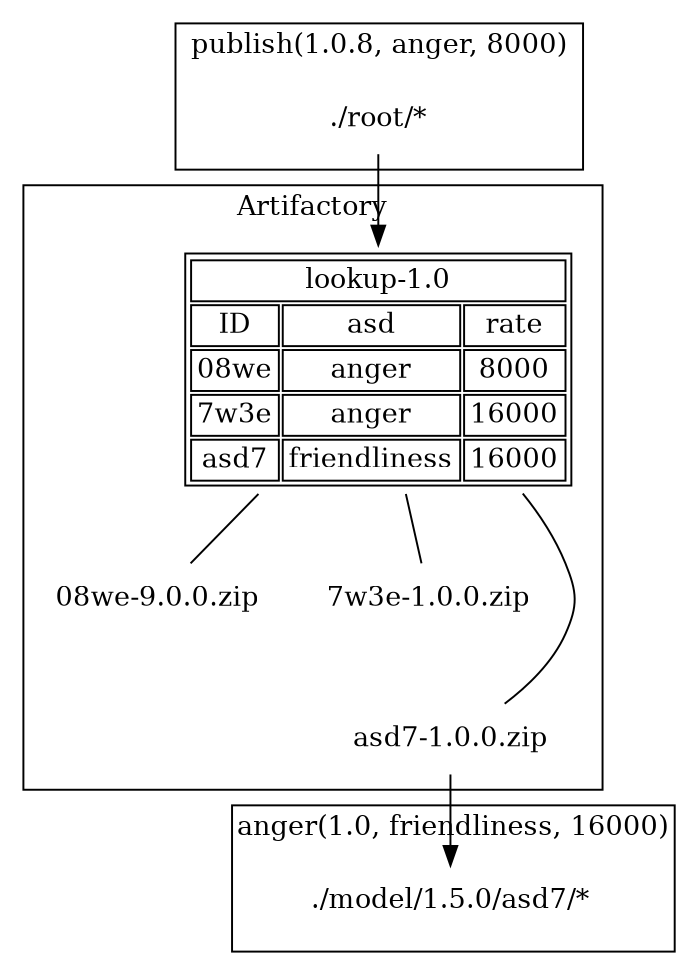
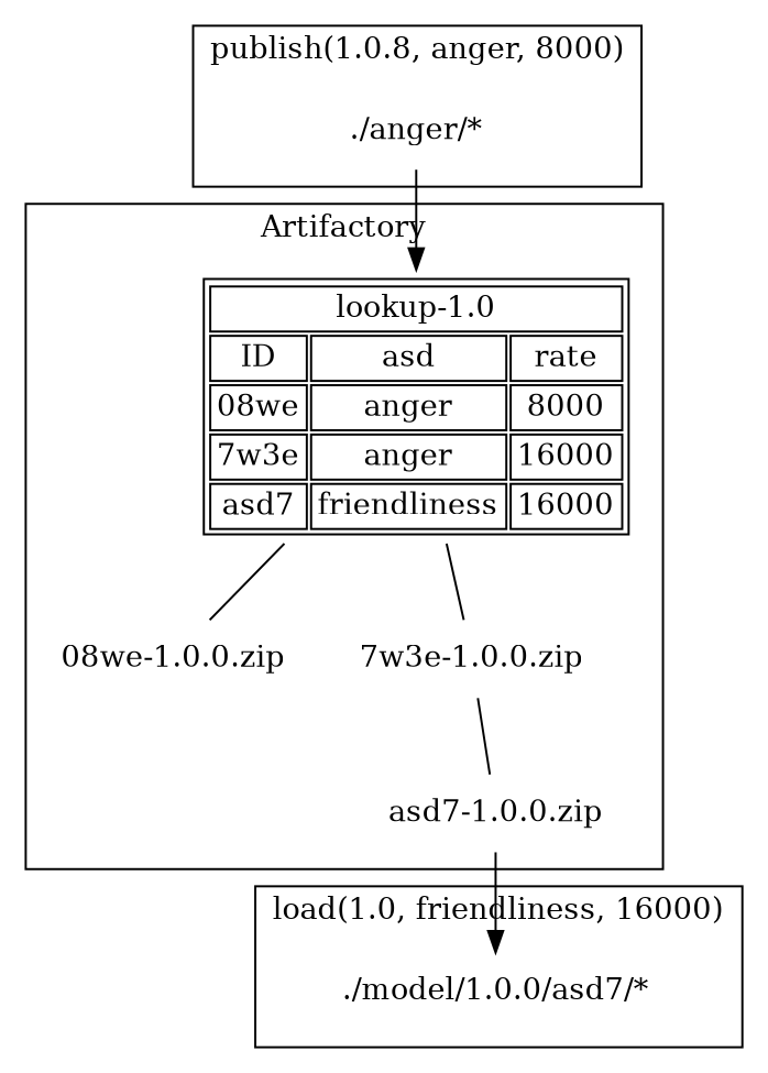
  digraph {
    compound=true
    node [shape=none]
    edge [arrowhead=none arrowtail=none]
    n1 [label=<               <table>                 <tr><td colspan='3'>lookup-1.0</td></tr>                 <tr><td>ID</td><td>asd</td><td>rate</td></tr>                 <tr><td>08we</td><td>anger</td><td>8000</td></tr>                 <tr><td>7w3e</td><td>anger</td><td>16000</td></tr>                 <tr><td>asd7</td><td>friendliness</td><td>16000</td></tr>               </table>             >]
-   n2 [label="08we-9.0.0.zip"]
+   n2 [label="08we-1.0.0.zip"]
    n3 [label="7w3e-1.0.0.zip"]
    n4 [label="asd7-1.0.0.zip"]
-   n5 [label="./root/*"]
-   n6 [label="./model/1.5.0/asd7/*"]
+   n5 [label="./anger/*"]
+   n6 [label="./model/1.0.0/asd7/*"]
    subgraph cluster_1 {
      label=Artifactory
      n1
      n2
      n3
      n4
    }
    subgraph cluster_2 {
      label="publish(1.0.8, anger, 8000)"
      n5
    }
    subgraph cluster_3 {
-     label="anger(1.0, friendliness, 16000)"
+     label="load(1.0, friendliness, 16000)"
      n6
    }
    n1 -> n2
    n1 -> n3
-   n1 -> n4
+   n3 -> n4
    n4 -> n6 [arrowhead="" arrowtail=""]
    n5 -> n1 [arrowhead="" arrowtail=""]
  }
